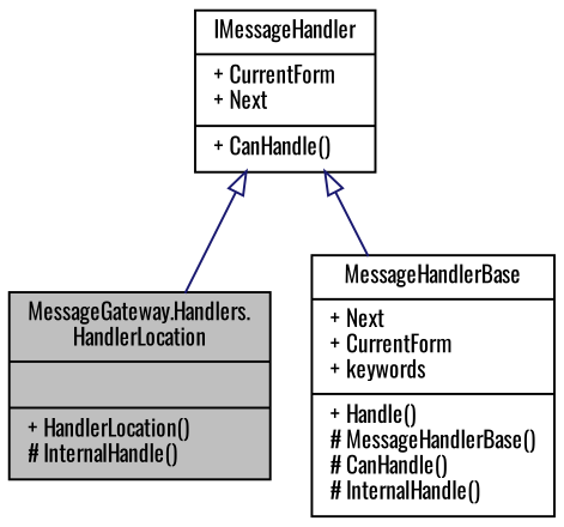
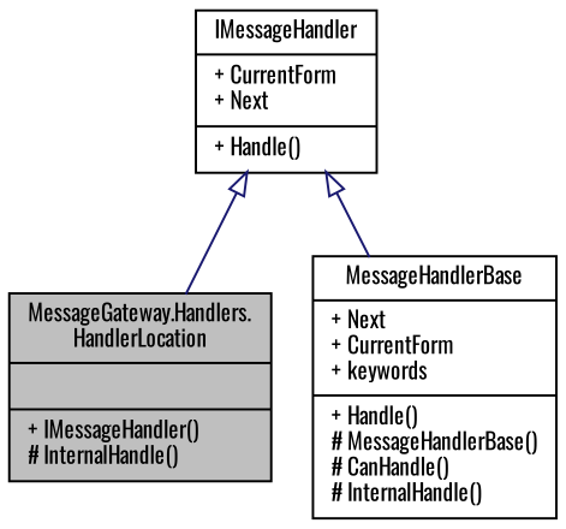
  digraph {
    fontname=Oswald
    node [color=black fillcolor=white fontname=Oswald fontsize=10 shape=record style=filled]
    edge [arrowtail=onormal color=midnightblue dir=back fontname=Oswald fontsize=10 labelfontname=Helvetica labelfontsize=10 style=solid]
-   n1 [fillcolor=grey75 fontcolor=black height=0.2 label="{MessageGateway.Handlers.\lHandlerLocation\n||+ HandlerLocation()\l# InternalHandle()\l}" width=0.4]
+   n1 [fillcolor=grey75 fontcolor=black height=0.2 label="{MessageGateway.Handlers.\lHandlerLocation\n||+ IMessageHandler()\l# InternalHandle()\l}" width=0.4]
    n2 [height=0.2 label="{MessageHandlerBase\n|+ Next\l+ CurrentForm\l+ keywords\l|+ Handle()\l# MessageHandlerBase()\l# CanHandle()\l# InternalHandle()\l}" width=0.4]
-   n3 [height=0.2 label="{IMessageHandler\n|+ CurrentForm\l+ Next\l|+ CanHandle()\l}" width=0.4]
+   n3 [height=0.2 label="{IMessageHandler\n|+ CurrentForm\l+ Next\l|+ Handle()\l}" width=0.4]
    n3 -> n1
    n3 -> n2
  }
